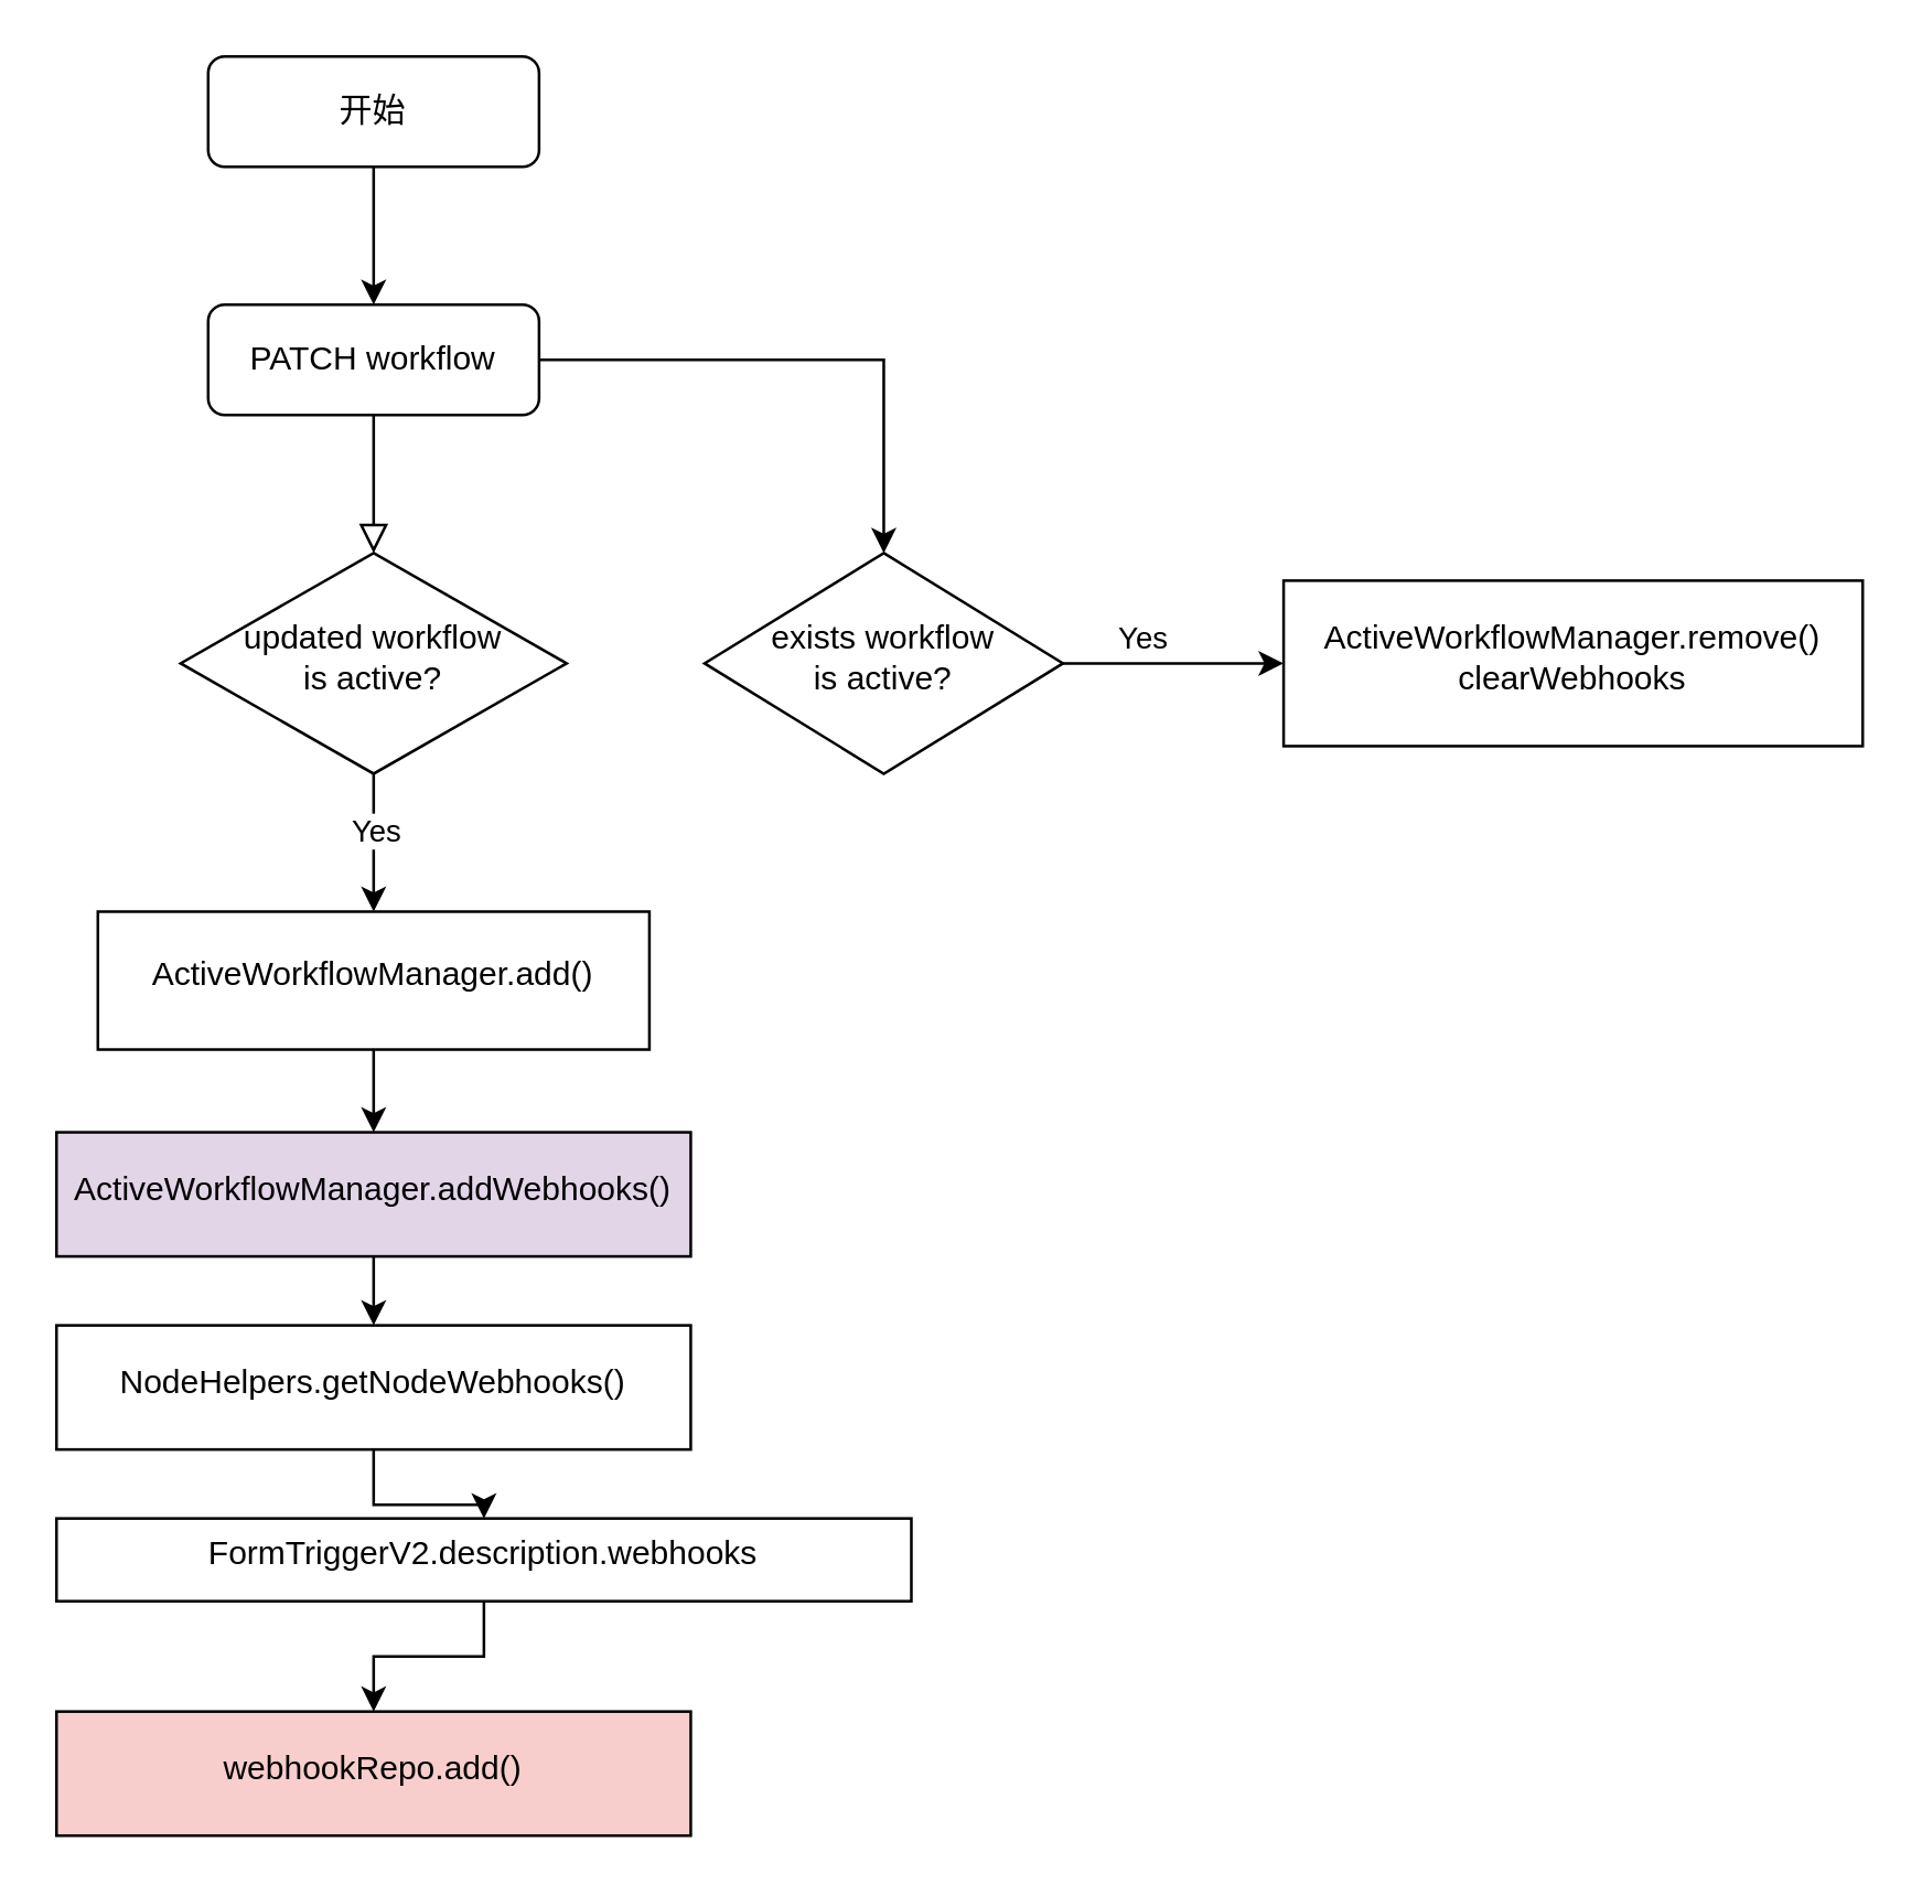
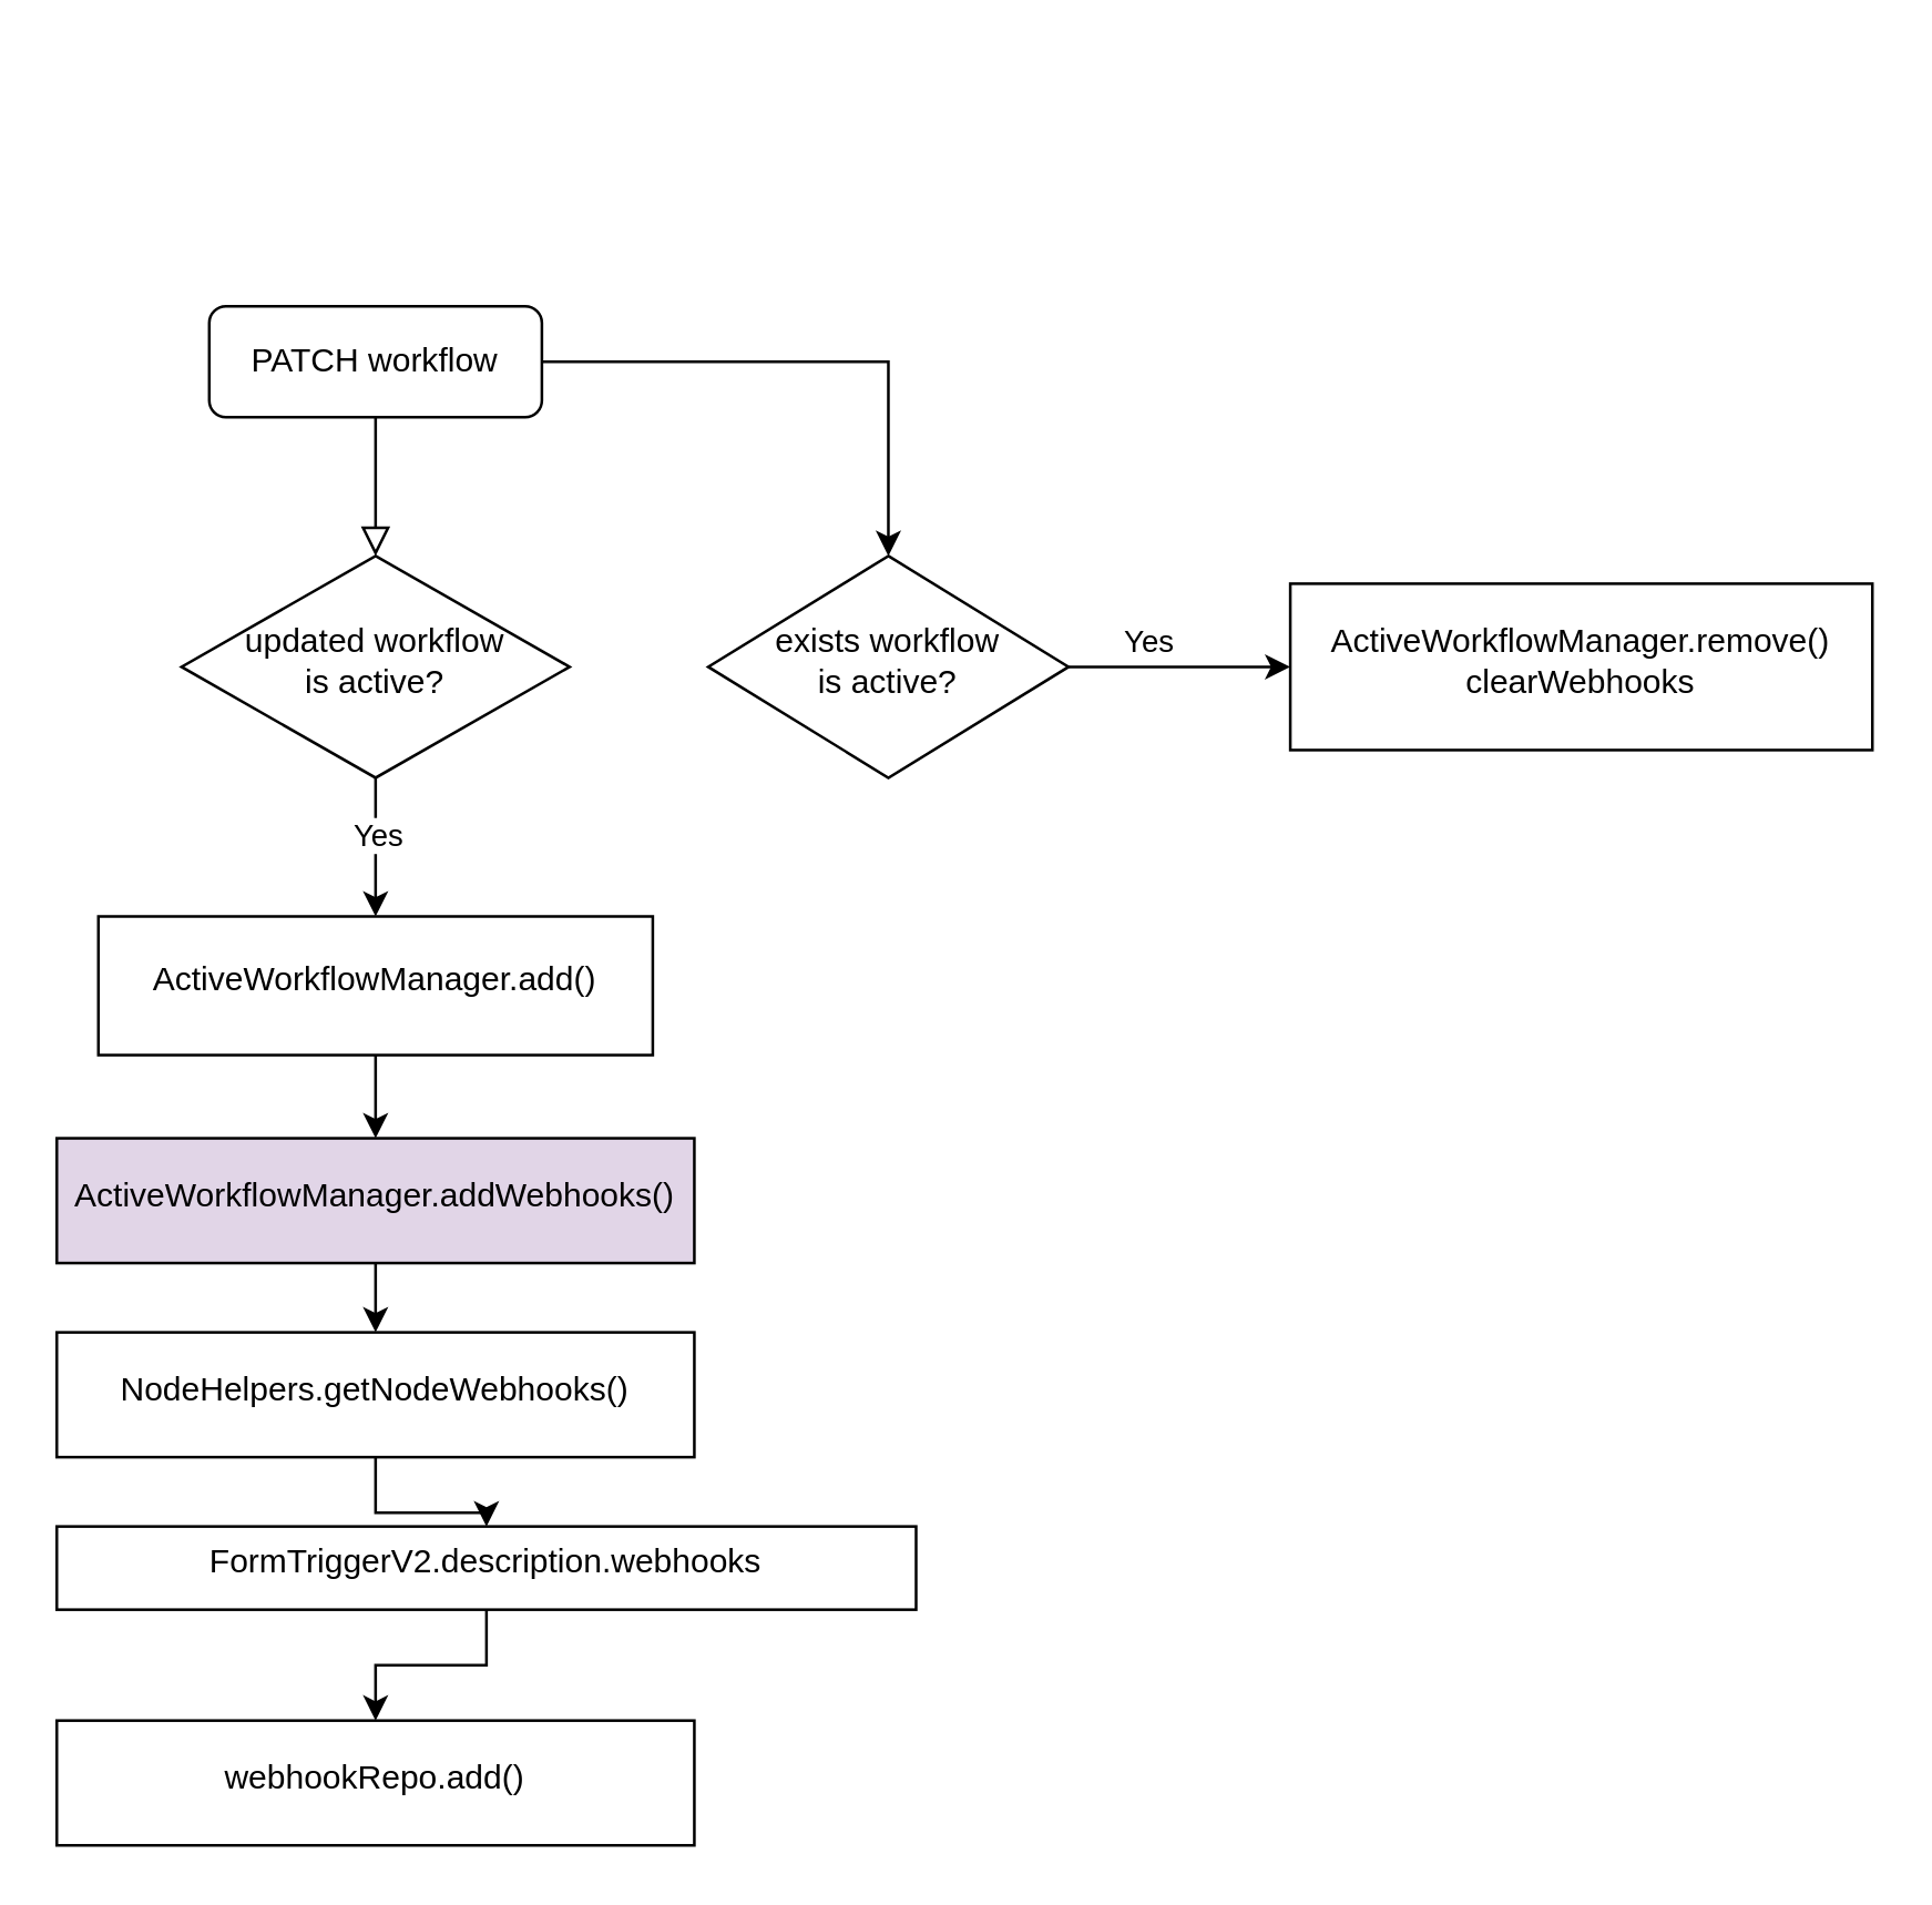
  <mxCell id="0" />
  <mxCell id="1" parent="0" />
  <mxCell id="2" value="" style="rounded=0;html=1;jettySize=auto;orthogonalLoop=1;fontSize=11;endArrow=block;endFill=0;endSize=8;strokeWidth=1;shadow=0;labelBackgroundColor=none;edgeStyle=orthogonalEdgeStyle;" parent="1" source="4" target="7" edge="1"><mxGeometry relative="1" as="geometry" /></mxCell>
  <mxCell id="3" style="edgeStyle=orthogonalEdgeStyle;rounded=0;orthogonalLoop=1;jettySize=auto;html=1;exitX=1;exitY=0.5;exitDx=0;exitDy=0;entryX=0.5;entryY=0;entryDx=0;entryDy=0;" edge="1" parent="1" source="4" target="12"><mxGeometry relative="1" as="geometry" /></mxCell>
  <mxCell id="4" value="PATCH workflow" style="rounded=1;whiteSpace=wrap;html=1;fontSize=12;glass=0;strokeWidth=1;shadow=0;" parent="1" vertex="1"><mxGeometry x="75" y="110" width="120" height="40" as="geometry" /></mxCell>
  <mxCell id="5" value="" style="edgeStyle=orthogonalEdgeStyle;rounded=0;orthogonalLoop=1;jettySize=auto;html=1;" edge="1" parent="1" source="7" target="15"><mxGeometry relative="1" as="geometry" /></mxCell>
  <mxCell id="6" value="Yes" style="edgeLabel;html=1;align=center;verticalAlign=middle;resizable=0;points=[];" vertex="1" connectable="0" parent="5"><mxGeometry x="-0.2" relative="1" as="geometry"><mxPoint as="offset" /></mxGeometry></mxCell>
  <mxCell id="7" value="updated workflow&lt;div&gt;is active?&lt;/div&gt;" style="rhombus;whiteSpace=wrap;html=1;shadow=0;fontFamily=Helvetica;fontSize=12;align=center;strokeWidth=1;spacing=6;spacingTop=-4;" parent="1" vertex="1"><mxGeometry x="65" y="200" width="140" height="80" as="geometry" /></mxCell>
- <mxCell id="8" style="edgeStyle=orthogonalEdgeStyle;rounded=0;orthogonalLoop=1;jettySize=auto;html=1;exitX=0.5;exitY=1;exitDx=0;exitDy=0;entryX=0.5;entryY=0;entryDx=0;entryDy=0;" edge="1" parent="1" source="9" target="4"><mxGeometry relative="1" as="geometry" /></mxCell>
- <mxCell id="9" value="开始" style="rounded=1;whiteSpace=wrap;html=1;fontSize=12;glass=0;strokeWidth=1;shadow=0;" vertex="1" parent="1"><mxGeometry x="75" y="20" width="120" height="40" as="geometry" /></mxCell>
  <mxCell id="10" value="" style="edgeStyle=orthogonalEdgeStyle;rounded=0;orthogonalLoop=1;jettySize=auto;html=1;" edge="1" parent="1" source="12" target="13"><mxGeometry relative="1" as="geometry" /></mxCell>
  <mxCell id="11" value="Yes" style="edgeLabel;html=1;align=center;verticalAlign=middle;resizable=0;points=[];" vertex="1" connectable="0" parent="10"><mxGeometry x="-0.3" y="-1" relative="1" as="geometry"><mxPoint y="-11" as="offset" /></mxGeometry></mxCell>
  <mxCell id="12" value="exists workflow&lt;div&gt;is active?&lt;/div&gt;" style="rhombus;whiteSpace=wrap;html=1;shadow=0;fontFamily=Helvetica;fontSize=12;align=center;strokeWidth=1;spacing=6;spacingTop=-4;" vertex="1" parent="1"><mxGeometry x="255" y="200" width="130" height="80" as="geometry" /></mxCell>
  <mxCell id="13" value="ActiveWorkflowManager.remove()&lt;div&gt;clearWebhooks&lt;/div&gt;" style="whiteSpace=wrap;html=1;shadow=0;strokeWidth=1;spacing=6;spacingTop=-4;" vertex="1" parent="1"><mxGeometry x="465" y="210" width="210" height="60" as="geometry" /></mxCell>
  <mxCell id="14" value="" style="edgeStyle=orthogonalEdgeStyle;rounded=0;orthogonalLoop=1;jettySize=auto;html=1;" edge="1" parent="1" source="21" target="17"><mxGeometry relative="1" as="geometry" /></mxCell>
  <mxCell id="15" value="ActiveWorkflowManager.add()" style="whiteSpace=wrap;html=1;shadow=0;strokeWidth=1;spacing=6;spacingTop=-4;" vertex="1" parent="1"><mxGeometry x="35" y="330" width="200" height="50" as="geometry" /></mxCell>
  <mxCell id="16" value="" style="edgeStyle=orthogonalEdgeStyle;rounded=0;orthogonalLoop=1;jettySize=auto;html=1;" edge="1" parent="1" source="17" target="22"><mxGeometry relative="1" as="geometry" /></mxCell>
  <mxCell id="17" value="FormTriggerV2.description.webhooks" style="whiteSpace=wrap;html=1;shadow=0;strokeWidth=1;spacing=6;spacingTop=-4;" vertex="1" parent="1"><mxGeometry x="20" y="550" width="310" height="30" as="geometry" /></mxCell>
  <mxCell id="18" value="" style="edgeStyle=orthogonalEdgeStyle;rounded=0;orthogonalLoop=1;jettySize=auto;html=1;" edge="1" parent="1" source="15" target="19"><mxGeometry relative="1" as="geometry"><mxPoint x="135" y="380" as="sourcePoint" /><mxPoint x="140" y="510" as="targetPoint" /></mxGeometry></mxCell>
  <mxCell id="19" value="ActiveWorkflowManager.addWebhooks()" style="whiteSpace=wrap;html=1;shadow=0;strokeWidth=1;spacing=6;spacingTop=-4;fillColor=#e1d5e7;" vertex="1" parent="1"><mxGeometry x="20" y="410" width="230" height="45" as="geometry" /></mxCell>
  <mxCell id="20" value="" style="edgeStyle=orthogonalEdgeStyle;rounded=0;orthogonalLoop=1;jettySize=auto;html=1;" edge="1" parent="1" source="19" target="21"><mxGeometry relative="1" as="geometry"><mxPoint x="135" y="465" as="sourcePoint" /><mxPoint x="135" y="510" as="targetPoint" /></mxGeometry></mxCell>
  <mxCell id="21" value="NodeHelpers.getNodeWebhooks()" style="whiteSpace=wrap;html=1;shadow=0;strokeWidth=1;spacing=6;spacingTop=-4;" vertex="1" parent="1"><mxGeometry x="20" y="480" width="230" height="45" as="geometry" /></mxCell>
- <mxCell id="22" value="webhookRepo.add()" style="whiteSpace=wrap;html=1;shadow=0;strokeWidth=1;spacing=6;spacingTop=-4;fillColor=#f8cecc;" vertex="1" parent="1"><mxGeometry x="20" y="620" width="230" height="45" as="geometry" /></mxCell>
+ <mxCell id="22" value="webhookRepo.add()" style="whiteSpace=wrap;html=1;shadow=0;strokeWidth=1;spacing=6;spacingTop=-4;" vertex="1" parent="1"><mxGeometry x="20" y="620" width="230" height="45" as="geometry" /></mxCell>
